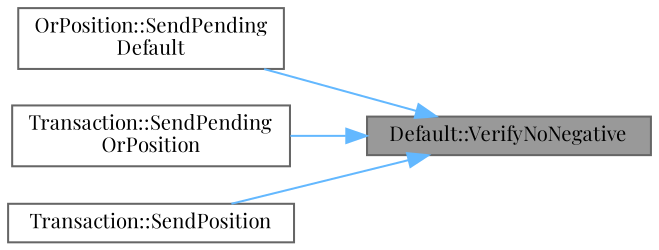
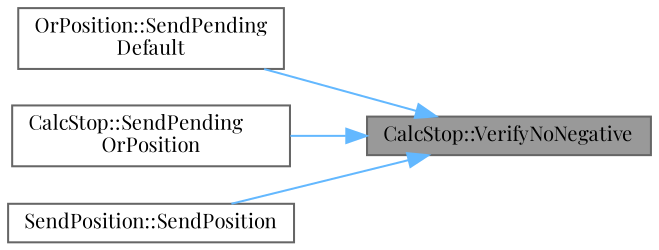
  digraph {
    fontname="Playfair Display"
    rankdir=RL
    node [color=grey40 fillcolor=white fontname="Playfair Display" fontsize=10 shape=box style=filled]
    edge [color=steelblue1 dir=back fontname="Playfair Display" fontsize=10 labelfontname=Helvetica labelfontsize=10 style=solid]
-   n1 [color=gray40 fillcolor=grey60 fontcolor=black height=0.2 label="Default::VerifyNoNegative" width=0.4]
+   n1 [color=gray40 fillcolor=grey60 fontcolor=black height=0.2 label="CalcStop::VerifyNoNegative" width=0.4]
    n2 [height=0.2 label="OrPosition::SendPending\lDefault" width=0.4]
-   n3 [height=0.2 label="Transaction::SendPending\lOrPosition" width=0.4]
-   n4 [height=0.2 label="Transaction::SendPosition" width=0.4]
+   n3 [height=0.2 label="CalcStop::SendPending\lOrPosition" width=0.4]
+   n4 [height=0.2 label="SendPosition::SendPosition" width=0.4]
    n1 -> n2
    n1 -> n3
    n1 -> n4
  }
